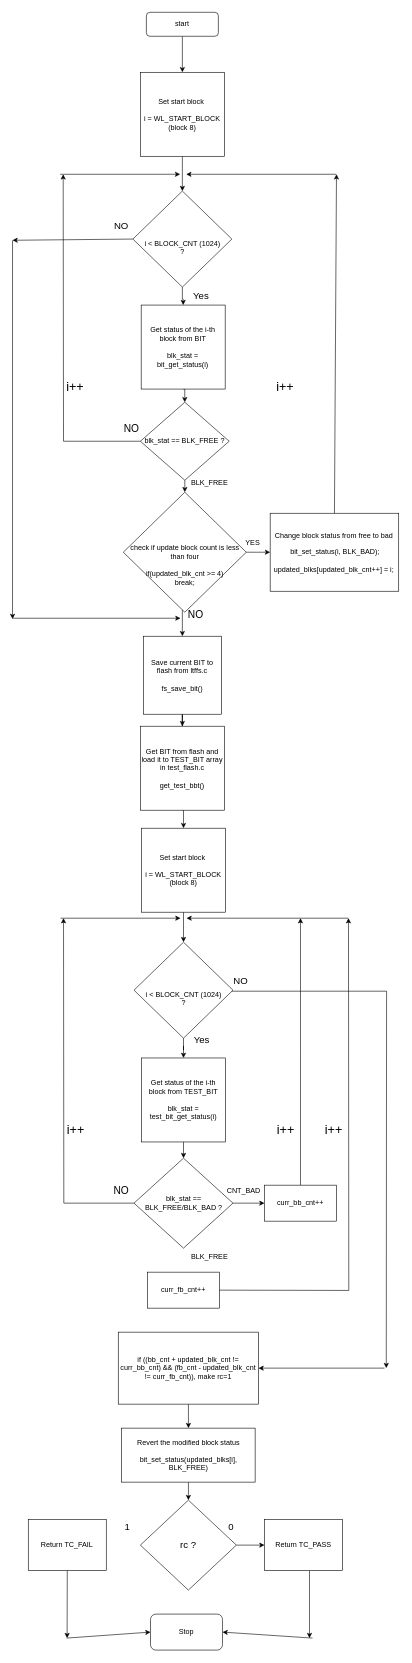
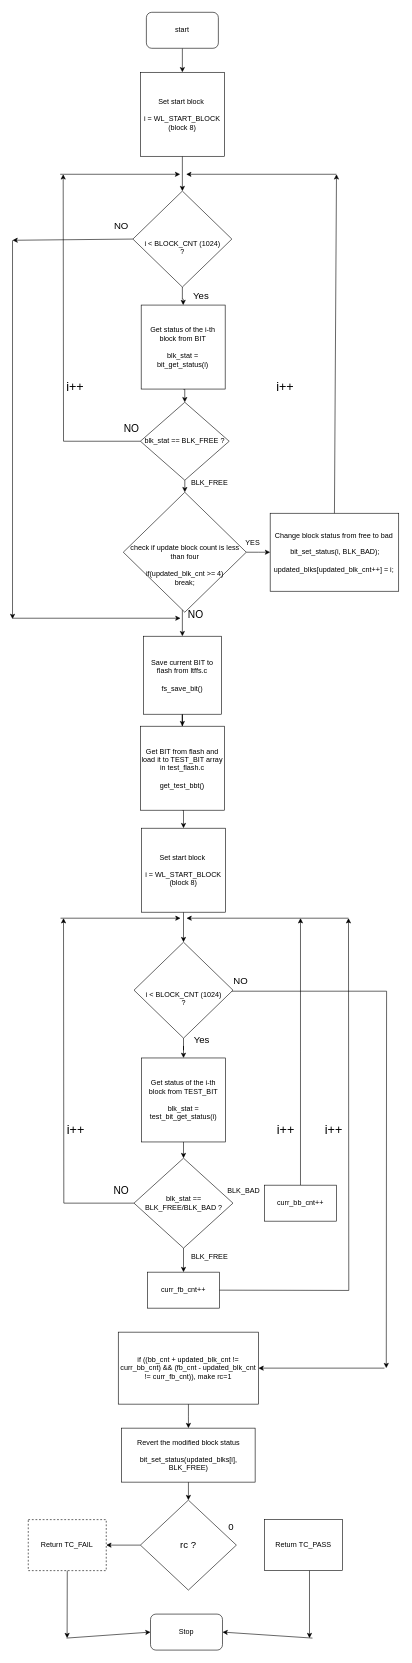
  <mxCell id="0" />
  <mxCell id="1" parent="0" />
  <mxCell id="2" value="" style="edgeStyle=orthogonalEdgeStyle;rounded=0;orthogonalLoop=1;jettySize=auto;html=1;" edge="1" parent="1" source="3" target="50"><mxGeometry relative="1" as="geometry" /></mxCell>
- <mxCell id="3" value="start" style="rounded=1;whiteSpace=wrap;html=1;" parent="1" vertex="1"><mxGeometry x="243.12" y="20" width="120" height="40" as="geometry" /></mxCell>
+ <mxCell id="3" value="start" style="rounded=1;whiteSpace=wrap;html=1;" parent="1" vertex="1"><mxGeometry x="243.12" y="20" width="120" height="60" as="geometry" /></mxCell>
  <mxCell id="4" value="" style="edgeStyle=orthogonalEdgeStyle;rounded=0;orthogonalLoop=1;jettySize=auto;html=1;" parent="1" source="5" target="7" edge="1"><mxGeometry relative="1" as="geometry" /></mxCell>
  <mxCell id="5" value="Save current BIT to flash from ltffs.c&lt;div&gt;&lt;br&gt;&lt;/div&gt;&lt;div&gt;fs_save_bit()&lt;br&gt;&lt;/div&gt;" style="whiteSpace=wrap;html=1;aspect=fixed;" parent="1" vertex="1"><mxGeometry x="238.12" y="1060" width="130" height="130" as="geometry" /></mxCell>
  <mxCell id="6" style="edgeStyle=orthogonalEdgeStyle;rounded=0;orthogonalLoop=1;jettySize=auto;html=1;exitX=0.5;exitY=1;exitDx=0;exitDy=0;entryX=0.5;entryY=0;entryDx=0;entryDy=0;" parent="1" source="7" target="9" edge="1"><mxGeometry relative="1" as="geometry" /></mxCell>
  <mxCell id="7" value="Get BIT from flash and load it to TEST_BIT array in test_flash.c&lt;br&gt;&lt;br&gt;get_test_bbt()" style="whiteSpace=wrap;html=1;aspect=fixed;" parent="1" vertex="1"><mxGeometry x="233.12" y="1210" width="140" height="140" as="geometry" /></mxCell>
  <mxCell id="8" value="" style="edgeStyle=orthogonalEdgeStyle;rounded=0;orthogonalLoop=1;jettySize=auto;html=1;" parent="1" source="9" target="21" edge="1"><mxGeometry relative="1" as="geometry" /></mxCell>
  <mxCell id="9" value="Set start block&amp;nbsp;&lt;div&gt;&lt;br&gt;&lt;/div&gt;&lt;div&gt;i =&amp;nbsp;WL_START_BLOCK&lt;/div&gt;&lt;div&gt;(block 8)&lt;/div&gt;" style="whiteSpace=wrap;html=1;aspect=fixed;" parent="1" vertex="1"><mxGeometry x="235" y="1380" width="140" height="140" as="geometry" /></mxCell>
  <mxCell id="10" style="edgeStyle=orthogonalEdgeStyle;rounded=0;orthogonalLoop=1;jettySize=auto;html=1;" parent="1" source="12" edge="1"><mxGeometry relative="1" as="geometry"><mxPoint x="105" y="1530" as="targetPoint" /></mxGeometry></mxCell>
- <mxCell id="11" value="" style="edgeStyle=orthogonalEdgeStyle;rounded=0;orthogonalLoop=1;jettySize=auto;html=1;" parent="1" source="12" target="39" edge="1"><mxGeometry relative="1" as="geometry" /></mxCell>
+ <mxCell id="11" value="" style="edgeStyle=orthogonalEdgeStyle;rounded=0;orthogonalLoop=1;jettySize=auto;html=1;" parent="1" source="12" target="37" edge="1"><mxGeometry relative="1" as="geometry" /></mxCell>
  <mxCell id="12" value="blk_stat == BLK_FREE/BLK_BAD ?" style="rhombus;whiteSpace=wrap;html=1;" parent="1" vertex="1"><mxGeometry x="222.5" y="1930" width="165" height="150" as="geometry" /></mxCell>
  <mxCell id="13" style="edgeStyle=orthogonalEdgeStyle;rounded=0;orthogonalLoop=1;jettySize=auto;html=1;exitX=0.5;exitY=1;exitDx=0;exitDy=0;entryX=0.5;entryY=0;entryDx=0;entryDy=0;" parent="1" source="14" target="12" edge="1"><mxGeometry relative="1" as="geometry" /></mxCell>
  <mxCell id="14" value="Get status of the i-th block from TEST_BIT&lt;br&gt;&lt;br&gt;blk_stat = test_bit_get_status(i)" style="whiteSpace=wrap;html=1;aspect=fixed;" parent="1" vertex="1"><mxGeometry x="235" y="1763" width="140" height="140" as="geometry" /></mxCell>
  <mxCell id="15" value="" style="endArrow=classic;html=1;rounded=0;" parent="1" edge="1"><mxGeometry width="50" height="50" relative="1" as="geometry"><mxPoint x="100" y="1530" as="sourcePoint" /><mxPoint x="300" y="1530" as="targetPoint" /></mxGeometry></mxCell>
  <mxCell id="16" value="NO" style="text;html=1;align=center;verticalAlign=middle;resizable=0;points=[];autosize=1;strokeColor=none;fillColor=none;fontSize=17;" parent="1" vertex="1"><mxGeometry x="176.25" y="1970" width="50" height="30" as="geometry" /></mxCell>
  <mxCell id="17" value="i++" style="text;html=1;align=center;verticalAlign=middle;resizable=0;points=[];autosize=1;strokeColor=none;fillColor=none;fontSize=21;" parent="1" vertex="1"><mxGeometry x="100" y="1863" width="50" height="40" as="geometry" /></mxCell>
  <mxCell id="18" value="" style="endArrow=classic;html=1;rounded=0;" parent="1" edge="1"><mxGeometry width="50" height="50" relative="1" as="geometry"><mxPoint x="580" y="1530" as="sourcePoint" /><mxPoint x="310" y="1530" as="targetPoint" /></mxGeometry></mxCell>
  <mxCell id="19" style="edgeStyle=orthogonalEdgeStyle;rounded=0;orthogonalLoop=1;jettySize=auto;html=1;exitX=0.16;exitY=1.056;exitDx=0;exitDy=0;exitPerimeter=0;" parent="1" source="23" edge="1"><mxGeometry relative="1" as="geometry"><mxPoint x="643" y="2280" as="targetPoint" /><mxPoint x="450" y="1440" as="sourcePoint" /></mxGeometry></mxCell>
  <mxCell id="20" value="" style="edgeStyle=orthogonalEdgeStyle;rounded=0;orthogonalLoop=1;jettySize=auto;html=1;" parent="1" source="21" target="14" edge="1"><mxGeometry relative="1" as="geometry" /></mxCell>
  <mxCell id="21" value="&lt;br&gt;&lt;br&gt;i &amp;lt; BLOCK_CNT (1024)&lt;br&gt;?" style="rhombus;whiteSpace=wrap;html=1;" parent="1" vertex="1"><mxGeometry x="222.5" y="1570" width="165" height="160" as="geometry" /></mxCell>
  <mxCell id="22" value="&lt;font style=&quot;font-size: 16px;&quot;&gt;Yes&lt;/font&gt;" style="text;html=1;align=center;verticalAlign=middle;resizable=0;points=[];autosize=1;strokeColor=none;fillColor=none;" parent="1" vertex="1"><mxGeometry x="310" y="1718" width="50" height="30" as="geometry" /></mxCell>
  <mxCell id="23" value="&lt;font style=&quot;font-size: 16px;&quot;&gt;NO&lt;/font&gt;" style="text;html=1;align=center;verticalAlign=middle;resizable=0;points=[];autosize=1;strokeColor=none;fillColor=none;" parent="1" vertex="1"><mxGeometry x="375" y="1620" width="50" height="30" as="geometry" /></mxCell>
  <mxCell id="24" value="" style="edgeStyle=orthogonalEdgeStyle;rounded=0;orthogonalLoop=1;jettySize=auto;html=1;" edge="1" parent="1" source="25" target="46"><mxGeometry relative="1" as="geometry" /></mxCell>
  <mxCell id="25" value="&lt;div&gt;if ((bb_cnt + updated_blk_cnt != curr_bb_cnt) &amp;amp;&amp;amp; (fb_cnt - updated_blk_cnt != curr_fb_cnt)), make rc=1&lt;br&gt;&lt;/div&gt;" style="rounded=0;whiteSpace=wrap;html=1;" parent="1" vertex="1"><mxGeometry x="196.25" y="2220" width="233.75" height="120" as="geometry" /></mxCell>
  <mxCell id="26" value="" style="endArrow=classic;html=1;rounded=0;entryX=1;entryY=0.5;entryDx=0;entryDy=0;" parent="1" target="25" edge="1"><mxGeometry width="50" height="50" relative="1" as="geometry"><mxPoint x="640" y="2280" as="sourcePoint" /><mxPoint x="490" y="2180" as="targetPoint" /></mxGeometry></mxCell>
- <mxCell id="27" value="" style="edgeStyle=orthogonalEdgeStyle;rounded=0;orthogonalLoop=1;jettySize=auto;html=1;" parent="1" source="28" target="30" edge="1"><mxGeometry relative="1" as="geometry" /></mxCell>
+ <mxCell id="27" value="" style="edgeStyle=orthogonalEdgeStyle;rounded=0;orthogonalLoop=1;jettySize=auto;html=1;" parent="1" source="28" target="29" edge="1"><mxGeometry relative="1" as="geometry" /></mxCell>
  <mxCell id="28" value="&lt;font style=&quot;font-size: 16px;&quot;&gt;rc ?&lt;/font&gt;" style="rhombus;whiteSpace=wrap;html=1;" parent="1" vertex="1"><mxGeometry x="233.12" y="2500" width="160" height="150" as="geometry" /></mxCell>
- <mxCell id="29" value="Return&amp;nbsp;TC_FAIL" style="rounded=0;whiteSpace=wrap;html=1;" parent="1" vertex="1"><mxGeometry x="46.25" y="2532.5" width="130" height="85" as="geometry" /></mxCell>
+ <mxCell id="29" value="Return&amp;nbsp;TC_FAIL" style="rounded=0;whiteSpace=wrap;html=1;dashed=1;" parent="1" vertex="1"><mxGeometry x="46.25" y="2532.5" width="130" height="85" as="geometry" /></mxCell>
  <mxCell id="30" value="Return&amp;nbsp;TC_PASS" style="rounded=0;whiteSpace=wrap;html=1;" parent="1" vertex="1"><mxGeometry x="440" y="2532.5" width="130" height="85" as="geometry" /></mxCell>
  <mxCell id="31" value="Stop" style="rounded=1;whiteSpace=wrap;html=1;" parent="1" vertex="1"><mxGeometry x="250" y="2690" width="120" height="60" as="geometry" /></mxCell>
  <mxCell id="32" value="" style="endArrow=classic;html=1;rounded=0;entryX=0;entryY=0.5;entryDx=0;entryDy=0;" parent="1" target="31" edge="1"><mxGeometry width="50" height="50" relative="1" as="geometry"><mxPoint x="110" y="2730" as="sourcePoint" /><mxPoint x="480" y="2420" as="targetPoint" /></mxGeometry></mxCell>
  <mxCell id="33" value="" style="endArrow=classic;html=1;rounded=0;entryX=1;entryY=0.5;entryDx=0;entryDy=0;" parent="1" target="31" edge="1"><mxGeometry width="50" height="50" relative="1" as="geometry"><mxPoint x="520" y="2730" as="sourcePoint" /><mxPoint x="480" y="2420" as="targetPoint" /></mxGeometry></mxCell>
- <mxCell id="34" value="&lt;font style=&quot;font-size: 16px;&quot;&gt;1&lt;/font&gt;" style="text;html=1;align=center;verticalAlign=middle;resizable=0;points=[];autosize=1;strokeColor=none;fillColor=none;" parent="1" vertex="1"><mxGeometry x="196.25" y="2530" width="30" height="30" as="geometry" /></mxCell>
  <mxCell id="35" value="&lt;font style=&quot;font-size: 16px;&quot;&gt;0&lt;/font&gt;" style="text;html=1;align=center;verticalAlign=middle;resizable=0;points=[];autosize=1;strokeColor=none;fillColor=none;" parent="1" vertex="1"><mxGeometry x="368.75" y="2530" width="30" height="30" as="geometry" /></mxCell>
  <mxCell id="36" value="" style="edgeStyle=orthogonalEdgeStyle;rounded=0;orthogonalLoop=1;jettySize=auto;html=1;" parent="1" edge="1"><mxGeometry relative="1" as="geometry"><mxPoint x="360" y="2150" as="sourcePoint" /><mxPoint x="580" y="1530" as="targetPoint" /></mxGeometry></mxCell>
  <mxCell id="37" value="curr_fb_cnt++" style="rounded=0;whiteSpace=wrap;html=1;" parent="1" vertex="1"><mxGeometry x="245" y="2120" width="120" height="60" as="geometry" /></mxCell>
  <mxCell id="38" value="" style="edgeStyle=orthogonalEdgeStyle;rounded=0;orthogonalLoop=1;jettySize=auto;html=1;" parent="1" source="39" edge="1"><mxGeometry relative="1" as="geometry"><mxPoint x="500" y="1530" as="targetPoint" /></mxGeometry></mxCell>
  <mxCell id="39" value="curr_bb_cnt++" style="rounded=0;whiteSpace=wrap;html=1;" parent="1" vertex="1"><mxGeometry x="440" y="1975" width="120" height="60" as="geometry" /></mxCell>
  <mxCell id="40" value="BLK_FREE" style="text;html=1;align=center;verticalAlign=middle;resizable=0;points=[];autosize=1;strokeColor=none;fillColor=none;" parent="1" vertex="1"><mxGeometry x="307.5" y="2080" width="80" height="30" as="geometry" /></mxCell>
- <mxCell id="41" value="CNT_BAD" style="text;html=1;align=center;verticalAlign=middle;resizable=0;points=[];autosize=1;strokeColor=none;fillColor=none;" parent="1" vertex="1"><mxGeometry x="365" y="1970" width="80" height="30" as="geometry" /></mxCell>
+ <mxCell id="41" value="BLK_BAD" style="text;html=1;align=center;verticalAlign=middle;resizable=0;points=[];autosize=1;strokeColor=none;fillColor=none;" parent="1" vertex="1"><mxGeometry x="365" y="1970" width="80" height="30" as="geometry" /></mxCell>
  <mxCell id="42" value="i++" style="text;html=1;align=center;verticalAlign=middle;resizable=0;points=[];autosize=1;strokeColor=none;fillColor=none;fontSize=21;" parent="1" vertex="1"><mxGeometry x="530" y="1863" width="50" height="40" as="geometry" /></mxCell>
  <mxCell id="43" value="i++" style="text;html=1;align=center;verticalAlign=middle;resizable=0;points=[];autosize=1;strokeColor=none;fillColor=none;fontSize=21;" parent="1" vertex="1"><mxGeometry x="450" y="1863" width="50" height="40" as="geometry" /></mxCell>
  <mxCell id="44" value="" style="edgeStyle=orthogonalEdgeStyle;rounded=0;orthogonalLoop=1;jettySize=auto;html=1;" parent="1" target="5" edge="1"><mxGeometry relative="1" as="geometry"><mxPoint x="305" y="970" as="sourcePoint" /></mxGeometry></mxCell>
  <mxCell id="45" value="" style="edgeStyle=orthogonalEdgeStyle;rounded=0;orthogonalLoop=1;jettySize=auto;html=1;" edge="1" parent="1" source="46" target="28"><mxGeometry relative="1" as="geometry" /></mxCell>
  <mxCell id="46" value="Revert the modified block status&lt;div&gt;&lt;br&gt;bit_set_status(updated_blks[i], BLK_FREE)&lt;br&gt;&lt;/div&gt;" style="rounded=0;whiteSpace=wrap;html=1;" vertex="1" parent="1"><mxGeometry x="201.88" y="2380" width="222.5" height="90" as="geometry" /></mxCell>
  <mxCell id="47" value="" style="endArrow=classic;html=1;rounded=0;exitX=0.5;exitY=1;exitDx=0;exitDy=0;" edge="1" parent="1" source="29"><mxGeometry width="50" height="50" relative="1" as="geometry"><mxPoint x="270" y="2670" as="sourcePoint" /><mxPoint x="111" y="2730" as="targetPoint" /></mxGeometry></mxCell>
  <mxCell id="48" value="" style="endArrow=classic;html=1;rounded=0;exitX=0.577;exitY=1.002;exitDx=0;exitDy=0;exitPerimeter=0;" edge="1" parent="1" source="30"><mxGeometry width="50" height="50" relative="1" as="geometry"><mxPoint x="270" y="2670" as="sourcePoint" /><mxPoint x="515" y="2730" as="targetPoint" /></mxGeometry></mxCell>
  <mxCell id="49" value="" style="edgeStyle=orthogonalEdgeStyle;rounded=0;orthogonalLoop=1;jettySize=auto;html=1;" edge="1" parent="1" source="50" target="61"><mxGeometry relative="1" as="geometry" /></mxCell>
  <mxCell id="50" value="Set start block&amp;nbsp;&lt;div&gt;&lt;br&gt;&lt;/div&gt;&lt;div&gt;i =&amp;nbsp;WL_START_BLOCK&lt;/div&gt;&lt;div&gt;(block 8)&lt;/div&gt;" style="whiteSpace=wrap;html=1;aspect=fixed;" vertex="1" parent="1"><mxGeometry x="233.12" y="120" width="140" height="140" as="geometry" /></mxCell>
  <mxCell id="51" style="edgeStyle=orthogonalEdgeStyle;rounded=0;orthogonalLoop=1;jettySize=auto;html=1;" edge="1" parent="1" source="53"><mxGeometry relative="1" as="geometry"><mxPoint x="104.45" y="290" as="targetPoint" /></mxGeometry></mxCell>
  <mxCell id="52" value="" style="edgeStyle=orthogonalEdgeStyle;rounded=0;orthogonalLoop=1;jettySize=auto;html=1;" edge="1" parent="1" source="53" target="68"><mxGeometry relative="1" as="geometry" /></mxCell>
  <mxCell id="53" value="blk_stat == BLK_FREE ?" style="rhombus;whiteSpace=wrap;html=1;" vertex="1" parent="1"><mxGeometry x="233.12" y="670" width="148.05" height="130" as="geometry" /></mxCell>
  <mxCell id="54" style="edgeStyle=orthogonalEdgeStyle;rounded=0;orthogonalLoop=1;jettySize=auto;html=1;exitX=0.5;exitY=1;exitDx=0;exitDy=0;entryX=0.5;entryY=0;entryDx=0;entryDy=0;" edge="1" parent="1" source="55" target="53"><mxGeometry relative="1" as="geometry" /></mxCell>
  <mxCell id="55" value="Get status of the i-th block from BIT&lt;br&gt;&lt;br&gt;blk_stat = bit_get_status(i)" style="whiteSpace=wrap;html=1;aspect=fixed;" vertex="1" parent="1"><mxGeometry x="234.45" y="508" width="140" height="140" as="geometry" /></mxCell>
  <mxCell id="56" value="" style="endArrow=classic;html=1;rounded=0;" edge="1" parent="1"><mxGeometry width="50" height="50" relative="1" as="geometry"><mxPoint x="99.45" y="290" as="sourcePoint" /><mxPoint x="299.45" y="290" as="targetPoint" /></mxGeometry></mxCell>
  <mxCell id="57" value="NO" style="text;html=1;align=center;verticalAlign=middle;resizable=0;points=[];autosize=1;strokeColor=none;fillColor=none;fontSize=17;" vertex="1" parent="1"><mxGeometry x="193.12" y="700" width="50" height="30" as="geometry" /></mxCell>
  <mxCell id="58" value="i++" style="text;html=1;align=center;verticalAlign=middle;resizable=0;points=[];autosize=1;strokeColor=none;fillColor=none;fontSize=21;" vertex="1" parent="1"><mxGeometry x="99.45" y="623" width="50" height="40" as="geometry" /></mxCell>
  <mxCell id="59" value="" style="endArrow=classic;html=1;rounded=0;" edge="1" parent="1"><mxGeometry width="50" height="50" relative="1" as="geometry"><mxPoint x="560" y="290" as="sourcePoint" /><mxPoint x="309.45" y="290" as="targetPoint" /></mxGeometry></mxCell>
  <mxCell id="60" value="" style="edgeStyle=orthogonalEdgeStyle;rounded=0;orthogonalLoop=1;jettySize=auto;html=1;" edge="1" parent="1" source="61" target="55"><mxGeometry relative="1" as="geometry" /></mxCell>
  <mxCell id="61" value="&lt;br&gt;&lt;br&gt;i &amp;lt; BLOCK_CNT (1024)&lt;br&gt;?" style="rhombus;whiteSpace=wrap;html=1;" vertex="1" parent="1"><mxGeometry x="220.62" y="318" width="165" height="160" as="geometry" /></mxCell>
  <mxCell id="62" value="&lt;font style=&quot;font-size: 16px;&quot;&gt;Yes&lt;/font&gt;" style="text;html=1;align=center;verticalAlign=middle;resizable=0;points=[];autosize=1;strokeColor=none;fillColor=none;" vertex="1" parent="1"><mxGeometry x="309.45" y="478" width="50" height="30" as="geometry" /></mxCell>
  <mxCell id="63" value="&lt;font style=&quot;font-size: 16px;&quot;&gt;NO&lt;/font&gt;" style="text;html=1;align=center;verticalAlign=middle;resizable=0;points=[];autosize=1;strokeColor=none;fillColor=none;" vertex="1" parent="1"><mxGeometry x="176.25" y="360" width="50" height="30" as="geometry" /></mxCell>
  <mxCell id="64" value="Change block status from free to bad&lt;br&gt;&lt;div&gt;&lt;br&gt;&lt;div&gt;&amp;nbsp;bit_set_status(i, BLK_BAD);&lt;/div&gt;&lt;div&gt;&amp;nbsp; &amp;nbsp; &amp;nbsp; &amp;nbsp; &amp;nbsp; &amp;nbsp; updated_blks[updated_blk_cnt++] = i;&lt;/div&gt;&lt;/div&gt;" style="rounded=0;whiteSpace=wrap;html=1;" vertex="1" parent="1"><mxGeometry x="449.45" y="855" width="214.3" height="130" as="geometry" /></mxCell>
  <mxCell id="65" value="BLK_FREE" style="text;html=1;align=center;verticalAlign=middle;resizable=0;points=[];autosize=1;strokeColor=none;fillColor=none;" vertex="1" parent="1"><mxGeometry x="307.5" y="790" width="80" height="30" as="geometry" /></mxCell>
  <mxCell id="66" value="i++" style="text;html=1;align=center;verticalAlign=middle;resizable=0;points=[];autosize=1;strokeColor=none;fillColor=none;fontSize=21;" vertex="1" parent="1"><mxGeometry x="449.45" y="623" width="50" height="40" as="geometry" /></mxCell>
  <mxCell id="67" value="" style="edgeStyle=orthogonalEdgeStyle;rounded=0;orthogonalLoop=1;jettySize=auto;html=1;" edge="1" parent="1" source="68" target="64"><mxGeometry relative="1" as="geometry" /></mxCell>
  <mxCell id="68" value="&lt;br&gt;&lt;br&gt;&lt;br&gt;check if update block count is less than four&lt;br&gt;&lt;br&gt;if(updated_blk_cnt &amp;gt;= 4)&lt;div&gt;break;&lt;/div&gt;" style="rhombus;whiteSpace=wrap;html=1;" vertex="1" parent="1"><mxGeometry x="204.64" y="820" width="205" height="200" as="geometry" /></mxCell>
  <mxCell id="69" value="NO" style="text;html=1;align=center;verticalAlign=middle;resizable=0;points=[];autosize=1;strokeColor=none;fillColor=none;fontSize=17;" vertex="1" parent="1"><mxGeometry x="300" y="1010" width="50" height="30" as="geometry" /></mxCell>
  <mxCell id="70" value="YES" style="text;html=1;align=center;verticalAlign=middle;resizable=0;points=[];autosize=1;strokeColor=none;fillColor=none;" vertex="1" parent="1"><mxGeometry x="395" y="890" width="50" height="30" as="geometry" /></mxCell>
  <mxCell id="71" value="" style="endArrow=classic;html=1;rounded=0;exitX=0.5;exitY=0;exitDx=0;exitDy=0;" edge="1" parent="1" source="64"><mxGeometry width="50" height="50" relative="1" as="geometry"><mxPoint x="270" y="860" as="sourcePoint" /><mxPoint x="560" y="290" as="targetPoint" /></mxGeometry></mxCell>
  <mxCell id="72" value="" style="endArrow=classic;html=1;rounded=0;exitX=0;exitY=0.5;exitDx=0;exitDy=0;" edge="1" parent="1" source="61"><mxGeometry width="50" height="50" relative="1" as="geometry"><mxPoint x="270" y="640" as="sourcePoint" /><mxPoint x="20" y="400" as="targetPoint" /></mxGeometry></mxCell>
  <mxCell id="73" value="" style="endArrow=classic;html=1;rounded=0;" edge="1" parent="1"><mxGeometry width="50" height="50" relative="1" as="geometry"><mxPoint x="20" y="400" as="sourcePoint" /><mxPoint x="20" y="1031.333" as="targetPoint" /></mxGeometry></mxCell>
  <mxCell id="74" value="" style="endArrow=classic;html=1;rounded=0;" edge="1" parent="1"><mxGeometry width="50" height="50" relative="1" as="geometry"><mxPoint x="20" y="1030" as="sourcePoint" /><mxPoint x="300" y="1030" as="targetPoint" /></mxGeometry></mxCell>
